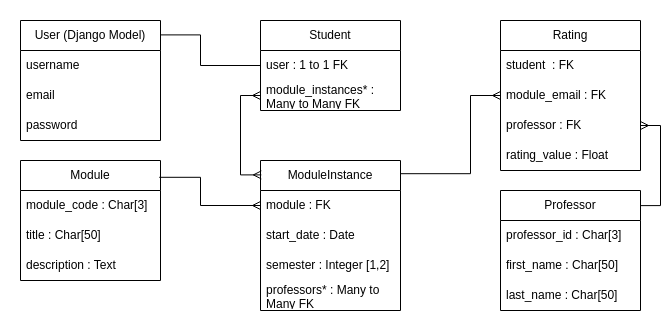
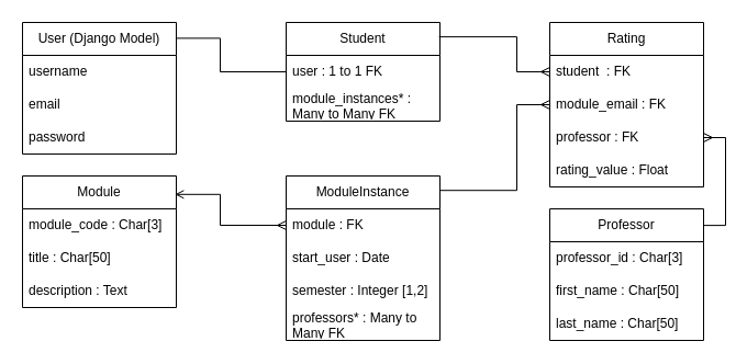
  <mxCell id="0" />
  <mxCell id="1" parent="0" />
  <mxCell id="2" value="Module" style="swimlane;fontStyle=0;childLayout=stackLayout;horizontal=1;startSize=30;horizontalStack=0;resizeParent=1;resizeParentMax=0;resizeLast=0;collapsible=1;marginBottom=0;whiteSpace=wrap;html=1;" vertex="1" parent="1"><mxGeometry x="20" y="160" width="140" height="120" as="geometry" /></mxCell>
  <mxCell id="3" value="module_code : Char[3]" style="text;strokeColor=none;fillColor=none;align=left;verticalAlign=middle;spacingLeft=4;spacingRight=4;overflow=hidden;points=[[0,0.5],[1,0.5]];portConstraint=eastwest;rotatable=0;whiteSpace=wrap;html=1;" vertex="1" parent="2"><mxGeometry y="30" width="140" height="30" as="geometry" /></mxCell>
  <mxCell id="4" value="title : Char[50]" style="text;strokeColor=none;fillColor=none;align=left;verticalAlign=middle;spacingLeft=4;spacingRight=4;overflow=hidden;points=[[0,0.5],[1,0.5]];portConstraint=eastwest;rotatable=0;whiteSpace=wrap;html=1;" vertex="1" parent="2"><mxGeometry y="60" width="140" height="30" as="geometry" /></mxCell>
  <mxCell id="5" value="description : Text" style="text;strokeColor=none;fillColor=none;align=left;verticalAlign=middle;spacingLeft=4;spacingRight=4;overflow=hidden;points=[[0,0.5],[1,0.5]];portConstraint=eastwest;rotatable=0;whiteSpace=wrap;html=1;" vertex="1" parent="2"><mxGeometry y="90" width="140" height="30" as="geometry" /></mxCell>
  <mxCell id="6" value="ModuleInstance" style="swimlane;fontStyle=0;childLayout=stackLayout;horizontal=1;startSize=30;horizontalStack=0;resizeParent=1;resizeParentMax=0;resizeLast=0;collapsible=1;marginBottom=0;whiteSpace=wrap;html=1;" vertex="1" parent="1"><mxGeometry x="260" y="160" width="140" height="150" as="geometry" /></mxCell>
  <mxCell id="7" value="module : FK" style="text;strokeColor=none;fillColor=none;align=left;verticalAlign=middle;spacingLeft=4;spacingRight=4;overflow=hidden;points=[[0,0.5],[1,0.5]];portConstraint=eastwest;rotatable=0;whiteSpace=wrap;html=1;" vertex="1" parent="6"><mxGeometry y="30" width="140" height="30" as="geometry" /></mxCell>
- <mxCell id="8" value="start_date : Date" style="text;strokeColor=none;fillColor=none;align=left;verticalAlign=middle;spacingLeft=4;spacingRight=4;overflow=hidden;points=[[0,0.5],[1,0.5]];portConstraint=eastwest;rotatable=0;whiteSpace=wrap;html=1;" vertex="1" parent="6"><mxGeometry y="60" width="140" height="30" as="geometry" /></mxCell>
+ <mxCell id="8" value="start_user : Date" style="text;strokeColor=none;fillColor=none;align=left;verticalAlign=middle;spacingLeft=4;spacingRight=4;overflow=hidden;points=[[0,0.5],[1,0.5]];portConstraint=eastwest;rotatable=0;whiteSpace=wrap;html=1;" vertex="1" parent="6"><mxGeometry y="60" width="140" height="30" as="geometry" /></mxCell>
  <mxCell id="9" value="semester : Integer [1,2]" style="text;strokeColor=none;fillColor=none;align=left;verticalAlign=middle;spacingLeft=4;spacingRight=4;overflow=hidden;points=[[0,0.5],[1,0.5]];portConstraint=eastwest;rotatable=0;whiteSpace=wrap;html=1;" vertex="1" parent="6"><mxGeometry y="90" width="140" height="30" as="geometry" /></mxCell>
  <mxCell id="10" value="professors* : Many to Many FK" style="text;strokeColor=none;fillColor=none;align=left;verticalAlign=middle;spacingLeft=4;spacingRight=4;overflow=hidden;points=[[0,0.5],[1,0.5]];portConstraint=eastwest;rotatable=0;whiteSpace=wrap;html=1;" vertex="1" parent="6"><mxGeometry y="120" width="140" height="30" as="geometry" /></mxCell>
  <mxCell id="11" value="Professor" style="swimlane;fontStyle=0;childLayout=stackLayout;horizontal=1;startSize=30;horizontalStack=0;resizeParent=1;resizeParentMax=0;resizeLast=0;collapsible=1;marginBottom=0;whiteSpace=wrap;html=1;" vertex="1" parent="1"><mxGeometry x="500" y="190" width="140" height="120" as="geometry" /></mxCell>
  <mxCell id="12" value="professor_id : Char[3]" style="text;strokeColor=none;fillColor=none;align=left;verticalAlign=middle;spacingLeft=4;spacingRight=4;overflow=hidden;points=[[0,0.5],[1,0.5]];portConstraint=eastwest;rotatable=0;whiteSpace=wrap;html=1;" vertex="1" parent="11"><mxGeometry y="30" width="140" height="30" as="geometry" /></mxCell>
  <mxCell id="13" value="first_name : Char[50]" style="text;strokeColor=none;fillColor=none;align=left;verticalAlign=middle;spacingLeft=4;spacingRight=4;overflow=hidden;points=[[0,0.5],[1,0.5]];portConstraint=eastwest;rotatable=0;whiteSpace=wrap;html=1;" vertex="1" parent="11"><mxGeometry y="60" width="140" height="30" as="geometry" /></mxCell>
  <mxCell id="14" value="last_name : Char[50]" style="text;strokeColor=none;fillColor=none;align=left;verticalAlign=middle;spacingLeft=4;spacingRight=4;overflow=hidden;points=[[0,0.5],[1,0.5]];portConstraint=eastwest;rotatable=0;whiteSpace=wrap;html=1;" vertex="1" parent="11"><mxGeometry y="90" width="140" height="30" as="geometry" /></mxCell>
  <mxCell id="15" value="User (Django Model)" style="swimlane;fontStyle=0;childLayout=stackLayout;horizontal=1;startSize=30;horizontalStack=0;resizeParent=1;resizeParentMax=0;resizeLast=0;collapsible=1;marginBottom=0;whiteSpace=wrap;html=1;" vertex="1" parent="1"><mxGeometry x="20" y="20" width="140" height="120" as="geometry" /></mxCell>
  <mxCell id="16" value="username" style="text;strokeColor=none;fillColor=none;align=left;verticalAlign=middle;spacingLeft=4;spacingRight=4;overflow=hidden;points=[[0,0.5],[1,0.5]];portConstraint=eastwest;rotatable=0;whiteSpace=wrap;html=1;" vertex="1" parent="15"><mxGeometry y="30" width="140" height="30" as="geometry" /></mxCell>
  <mxCell id="17" value="email" style="text;strokeColor=none;fillColor=none;align=left;verticalAlign=middle;spacingLeft=4;spacingRight=4;overflow=hidden;points=[[0,0.5],[1,0.5]];portConstraint=eastwest;rotatable=0;whiteSpace=wrap;html=1;" vertex="1" parent="15"><mxGeometry y="60" width="140" height="30" as="geometry" /></mxCell>
  <mxCell id="18" value="password" style="text;strokeColor=none;fillColor=none;align=left;verticalAlign=middle;spacingLeft=4;spacingRight=4;overflow=hidden;points=[[0,0.5],[1,0.5]];portConstraint=eastwest;rotatable=0;whiteSpace=wrap;html=1;" vertex="1" parent="15"><mxGeometry y="90" width="140" height="30" as="geometry" /></mxCell>
  <mxCell id="19" value="Student" style="swimlane;fontStyle=0;childLayout=stackLayout;horizontal=1;startSize=30;horizontalStack=0;resizeParent=1;resizeParentMax=0;resizeLast=0;collapsible=1;marginBottom=0;whiteSpace=wrap;html=1;" vertex="1" parent="1"><mxGeometry x="260" y="20" width="140" height="90" as="geometry" /></mxCell>
  <mxCell id="20" value="user : 1 to 1 FK" style="text;strokeColor=none;fillColor=none;align=left;verticalAlign=middle;spacingLeft=4;spacingRight=4;overflow=hidden;points=[[0,0.5],[1,0.5]];portConstraint=eastwest;rotatable=0;whiteSpace=wrap;html=1;" vertex="1" parent="19"><mxGeometry y="30" width="140" height="30" as="geometry" /></mxCell>
  <mxCell id="21" value="module_instances* : Many to Many FK" style="text;strokeColor=none;fillColor=none;align=left;verticalAlign=middle;spacingLeft=4;spacingRight=4;overflow=hidden;points=[[0,0.5],[1,0.5]];portConstraint=eastwest;rotatable=0;whiteSpace=wrap;html=1;" vertex="1" parent="19"><mxGeometry y="60" width="140" height="30" as="geometry" /></mxCell>
  <mxCell id="22" value="Rating" style="swimlane;fontStyle=0;childLayout=stackLayout;horizontal=1;startSize=30;horizontalStack=0;resizeParent=1;resizeParentMax=0;resizeLast=0;collapsible=1;marginBottom=0;whiteSpace=wrap;html=1;" vertex="1" parent="1"><mxGeometry x="500" y="20" width="140" height="150" as="geometry" /></mxCell>
  <mxCell id="23" value="student&amp;nbsp; : FK" style="text;strokeColor=none;fillColor=none;align=left;verticalAlign=middle;spacingLeft=4;spacingRight=4;overflow=hidden;points=[[0,0.5],[1,0.5]];portConstraint=eastwest;rotatable=0;whiteSpace=wrap;html=1;" vertex="1" parent="22"><mxGeometry y="30" width="140" height="30" as="geometry" /></mxCell>
  <mxCell id="24" value="module_email : FK" style="text;strokeColor=none;fillColor=none;align=left;verticalAlign=middle;spacingLeft=4;spacingRight=4;overflow=hidden;points=[[0,0.5],[1,0.5]];portConstraint=eastwest;rotatable=0;whiteSpace=wrap;html=1;" vertex="1" parent="22"><mxGeometry y="60" width="140" height="30" as="geometry" /></mxCell>
  <mxCell id="25" value="professor : FK" style="text;strokeColor=none;fillColor=none;align=left;verticalAlign=middle;spacingLeft=4;spacingRight=4;overflow=hidden;points=[[0,0.5],[1,0.5]];portConstraint=eastwest;rotatable=0;whiteSpace=wrap;html=1;" vertex="1" parent="22"><mxGeometry y="90" width="140" height="30" as="geometry" /></mxCell>
  <mxCell id="26" value="rating_value : Float" style="text;strokeColor=none;fillColor=none;align=left;verticalAlign=middle;spacingLeft=4;spacingRight=4;overflow=hidden;points=[[0,0.5],[1,0.5]];portConstraint=eastwest;rotatable=0;whiteSpace=wrap;html=1;" vertex="1" parent="22"><mxGeometry y="120" width="140" height="30" as="geometry" /></mxCell>
  <mxCell id="27" style="edgeStyle=orthogonalEdgeStyle;rounded=0;orthogonalLoop=1;jettySize=auto;html=1;exitX=0;exitY=0.5;exitDx=0;exitDy=0;entryX=1;entryY=0.12;entryDx=0;entryDy=0;entryPerimeter=0;endArrow=none;endFill=0;" edge="1" parent="1" source="20" target="15"><mxGeometry relative="1" as="geometry"><Array as="points"><mxPoint x="200" y="65" /><mxPoint x="200" y="34" /></Array></mxGeometry></mxCell>
- <mxCell id="28" style="edgeStyle=orthogonalEdgeStyle;rounded=0;orthogonalLoop=1;jettySize=auto;html=1;exitX=0;exitY=0.5;exitDx=0;exitDy=0;entryX=0.991;entryY=0.14;entryDx=0;entryDy=0;entryPerimeter=0;endArrow=none;endFill=0;startArrow=ERmany;startFill=0;" edge="1" parent="1" source="7" target="2"><mxGeometry relative="1" as="geometry"><Array as="points"><mxPoint x="200" y="205" /><mxPoint x="200" y="177" /></Array></mxGeometry></mxCell>
- <mxCell id="29" style="edgeStyle=orthogonalEdgeStyle;rounded=0;orthogonalLoop=1;jettySize=auto;html=1;exitX=0;exitY=0.5;exitDx=0;exitDy=0;entryX=0.006;entryY=0.096;entryDx=0;entryDy=0;entryPerimeter=0;endArrow=ERmany;endFill=0;startArrow=ERmany;startFill=0;" edge="1" parent="1" source="21" target="6"><mxGeometry relative="1" as="geometry" /></mxCell>
+ <mxCell id="28" style="edgeStyle=orthogonalEdgeStyle;rounded=0;orthogonalLoop=1;jettySize=auto;html=1;exitX=0;exitY=0.5;exitDx=0;exitDy=0;entryX=0.991;entryY=0.14;entryDx=0;entryDy=0;entryPerimeter=0;endArrow=open;endFill=0;startArrow=ERmany;startFill=0;" edge="1" parent="1" source="7" target="2"><mxGeometry relative="1" as="geometry"><Array as="points"><mxPoint x="200" y="205" /><mxPoint x="200" y="177" /></Array></mxGeometry></mxCell>
+ <mxCell id="30" style="edgeStyle=orthogonalEdgeStyle;rounded=0;orthogonalLoop=1;jettySize=auto;html=1;exitX=0;exitY=0.5;exitDx=0;exitDy=0;entryX=0.994;entryY=0.146;entryDx=0;entryDy=0;entryPerimeter=0;endArrow=none;endFill=0;startArrow=ERmany;startFill=0;" edge="1" parent="1" source="23" target="19"><mxGeometry relative="1" as="geometry"><Array as="points"><mxPoint x="470" y="65" /><mxPoint x="470" y="33" /></Array></mxGeometry></mxCell>
  <mxCell id="31" style="edgeStyle=orthogonalEdgeStyle;rounded=0;orthogonalLoop=1;jettySize=auto;html=1;exitX=0;exitY=0.5;exitDx=0;exitDy=0;entryX=0.999;entryY=0.088;entryDx=0;entryDy=0;entryPerimeter=0;endArrow=none;endFill=0;startArrow=ERmany;startFill=0;" edge="1" parent="1" source="24" target="6"><mxGeometry relative="1" as="geometry"><Array as="points"><mxPoint x="470" y="95" /><mxPoint x="470" y="173" /></Array></mxGeometry></mxCell>
  <mxCell id="32" style="edgeStyle=orthogonalEdgeStyle;rounded=0;orthogonalLoop=1;jettySize=auto;html=1;exitX=1;exitY=0.5;exitDx=0;exitDy=0;entryX=1.002;entryY=0.126;entryDx=0;entryDy=0;entryPerimeter=0;endArrow=none;endFill=0;startArrow=ERmany;startFill=0;" edge="1" parent="1" source="25" target="11"><mxGeometry relative="1" as="geometry" /></mxCell>
